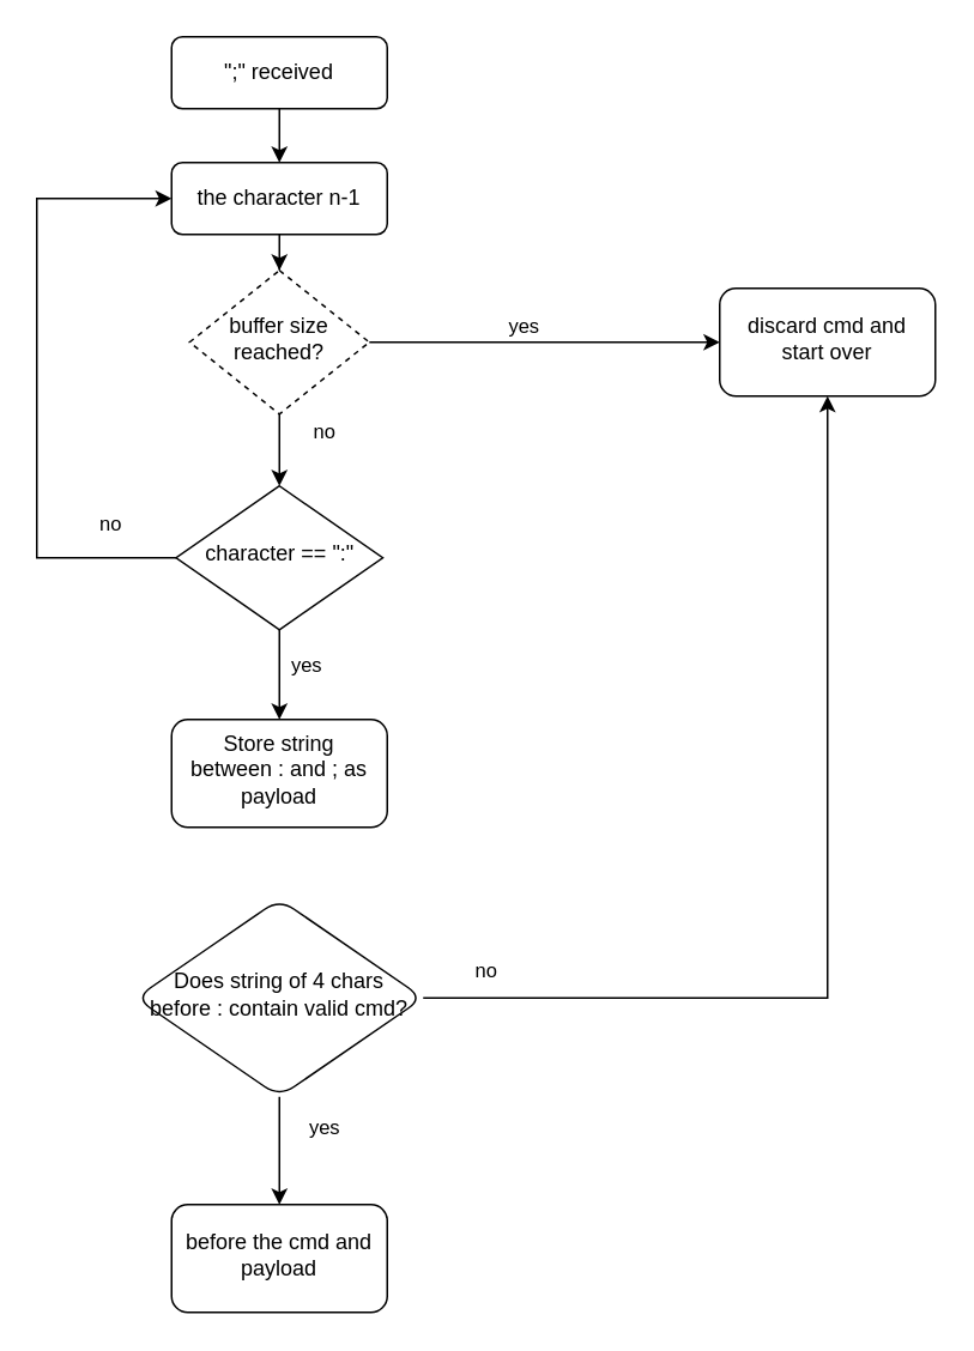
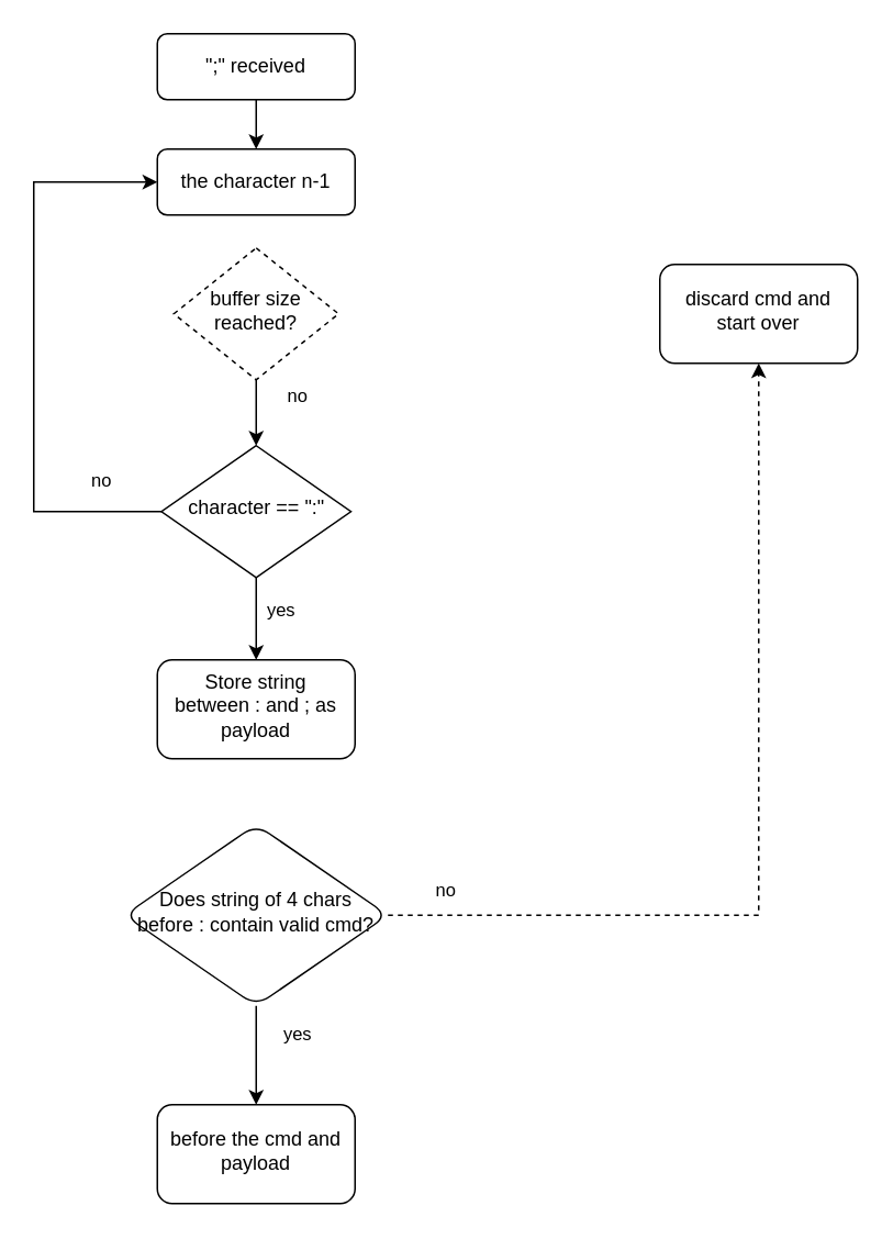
  <mxCell id="0" />
  <mxCell id="1" parent="0" />
  <mxCell id="2" value="" style="edgeStyle=orthogonalEdgeStyle;rounded=0;orthogonalLoop=1;jettySize=auto;html=1;" parent="1" source="3" target="9" edge="1"><mxGeometry relative="1" as="geometry" /></mxCell>
  <mxCell id="3" value="&quot;;&quot; received" style="rounded=1;whiteSpace=wrap;html=1;fontSize=12;glass=0;strokeWidth=1;shadow=0;" parent="1" vertex="1"><mxGeometry x="95" y="20" width="120" height="40" as="geometry" /></mxCell>
- <mxCell id="4" value="" style="edgeStyle=orthogonalEdgeStyle;rounded=0;orthogonalLoop=1;jettySize=auto;html=1;" parent="1" source="7" target="10" edge="1"><mxGeometry relative="1" as="geometry" /></mxCell>
- <mxCell id="5" value="yes" style="edgeLabel;html=1;align=center;verticalAlign=middle;resizable=0;points=[];" parent="4" vertex="1" connectable="0"><mxGeometry x="-0.221" y="-4" relative="1" as="geometry"><mxPoint x="9" y="-14" as="offset" /></mxGeometry></mxCell>
  <mxCell id="6" value="no" style="edgeStyle=orthogonalEdgeStyle;rounded=0;orthogonalLoop=1;jettySize=auto;html=1;" parent="1" source="7" target="14" edge="1"><mxGeometry x="-0.5" y="25" relative="1" as="geometry"><mxPoint as="offset" /></mxGeometry></mxCell>
  <mxCell id="7" value="buffer size reached?" style="rhombus;whiteSpace=wrap;html=1;shadow=0;fontFamily=Helvetica;fontSize=12;align=center;strokeWidth=1;spacing=6;spacingTop=-4;dashed=1;" parent="1" vertex="1"><mxGeometry x="105" y="150" width="100" height="80" as="geometry" /></mxCell>
- <mxCell id="8" value="" style="edgeStyle=orthogonalEdgeStyle;rounded=0;orthogonalLoop=1;jettySize=auto;html=1;" parent="1" source="9" target="7" edge="1"><mxGeometry relative="1" as="geometry" /></mxCell>
  <mxCell id="9" value="the character n-1" style="rounded=1;whiteSpace=wrap;html=1;fontSize=12;glass=0;strokeWidth=1;shadow=0;direction=west;" parent="1" vertex="1"><mxGeometry x="95" y="90" width="120" height="40" as="geometry" /></mxCell>
  <mxCell id="10" value="discard cmd and start over" style="rounded=1;whiteSpace=wrap;html=1;shadow=0;strokeWidth=1;spacing=6;spacingTop=-4;" parent="1" vertex="1"><mxGeometry x="400" y="160" width="120" height="60" as="geometry" /></mxCell>
  <mxCell id="11" style="edgeStyle=orthogonalEdgeStyle;rounded=0;orthogonalLoop=1;jettySize=auto;html=1;entryX=1;entryY=0.5;entryDx=0;entryDy=0;exitX=0;exitY=0.5;exitDx=0;exitDy=0;" parent="1" source="14" target="9" edge="1"><mxGeometry relative="1" as="geometry"><Array as="points"><mxPoint x="20" y="310" /><mxPoint x="20" y="110" /></Array></mxGeometry></mxCell>
  <mxCell id="12" value="no" style="edgeLabel;html=1;align=center;verticalAlign=middle;resizable=0;points=[];" parent="11" vertex="1" connectable="0"><mxGeometry x="-0.413" y="1" relative="1" as="geometry"><mxPoint x="41" y="6" as="offset" /></mxGeometry></mxCell>
  <mxCell id="13" value="yes" style="edgeStyle=orthogonalEdgeStyle;rounded=0;orthogonalLoop=1;jettySize=auto;html=1;" edge="1" parent="1" source="14" target="15"><mxGeometry x="-0.2" y="15" relative="1" as="geometry"><mxPoint as="offset" /></mxGeometry></mxCell>
  <mxCell id="14" value="character == &quot;:&quot;" style="rhombus;whiteSpace=wrap;html=1;shadow=0;strokeWidth=1;spacing=6;spacingTop=-4;" parent="1" vertex="1"><mxGeometry x="97.5" y="270" width="115" height="80" as="geometry" /></mxCell>
  <mxCell id="15" value="Store string between : and ; as payload" style="rounded=1;whiteSpace=wrap;html=1;shadow=0;strokeWidth=1;spacing=6;spacingTop=-4;" vertex="1" parent="1"><mxGeometry x="95" y="400" width="120" height="60" as="geometry" /></mxCell>
- <mxCell id="16" value="no" style="edgeStyle=orthogonalEdgeStyle;rounded=0;orthogonalLoop=1;jettySize=auto;html=1;exitX=1;exitY=0.5;exitDx=0;exitDy=0;entryX=0.5;entryY=1;entryDx=0;entryDy=0;" edge="1" parent="1" source="18" target="10"><mxGeometry x="-0.875" y="15" relative="1" as="geometry"><mxPoint as="offset" /></mxGeometry></mxCell>
+ <mxCell id="16" value="no" style="edgeStyle=orthogonalEdgeStyle;rounded=0;orthogonalLoop=1;jettySize=auto;html=1;exitX=1;exitY=0.5;exitDx=0;exitDy=0;entryX=0.5;entryY=1;entryDx=0;entryDy=0;dashed=1;" edge="1" parent="1" source="18" target="10"><mxGeometry x="-0.875" y="15" relative="1" as="geometry"><mxPoint as="offset" /></mxGeometry></mxCell>
  <mxCell id="17" value="yes" style="edgeStyle=orthogonalEdgeStyle;rounded=0;orthogonalLoop=1;jettySize=auto;html=1;" edge="1" parent="1" source="18" target="19"><mxGeometry x="-0.429" y="25" relative="1" as="geometry"><mxPoint as="offset" /></mxGeometry></mxCell>
  <mxCell id="18" value="Does string of 4 chars before : contain valid cmd?" style="rhombus;whiteSpace=wrap;html=1;rounded=1;shadow=0;strokeWidth=1;spacing=6;spacingTop=-4;" vertex="1" parent="1"><mxGeometry x="75" y="500" width="160" height="110" as="geometry" /></mxCell>
  <mxCell id="19" value="before the cmd and payload" style="rounded=1;whiteSpace=wrap;html=1;shadow=0;strokeWidth=1;spacing=6;spacingTop=-4;" vertex="1" parent="1"><mxGeometry x="95" y="670" width="120" height="60" as="geometry" /></mxCell>
